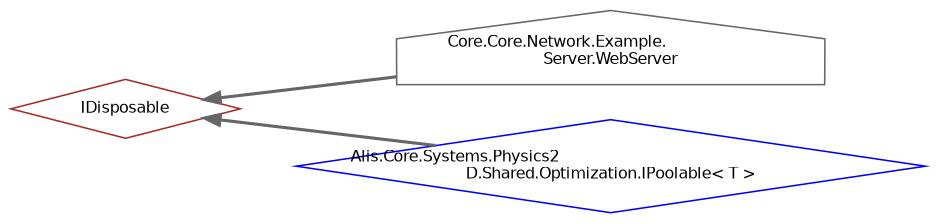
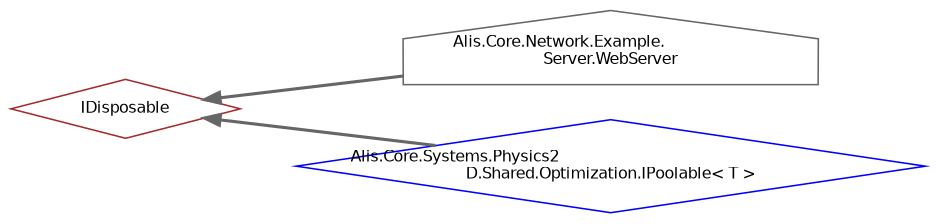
  digraph {
    rankdir=LR
    node [fillcolor=white fontname=Helvetica fontsize=10 shape=diamond style=filled]
    edge [color=gray40 dir=back fontname=Helvetica fontsize=10 labelfontname=Helvetica labelfontsize=10 style=bold]
    n1 [color=brown height=0.2 label=IDisposable width=0.4]
-   n2 [color=gray40 height=0.2 label="Core.Core.Network.Example.\lServer.WebServer" shape=house width=0.4]
+   n2 [color=gray40 height=0.2 label="Alis.Core.Network.Example.\lServer.WebServer" shape=house width=0.4]
    n3 [color=blue height=0.2 label="Alis.Core.Systems.Physics2\lD.Shared.Optimization.IPoolable\< T \>" width=0.4]
    n1 -> n2
    n1 -> n3
  }
